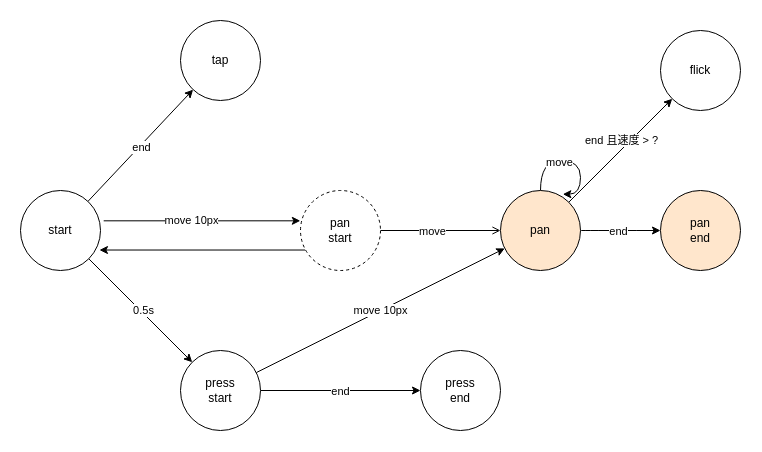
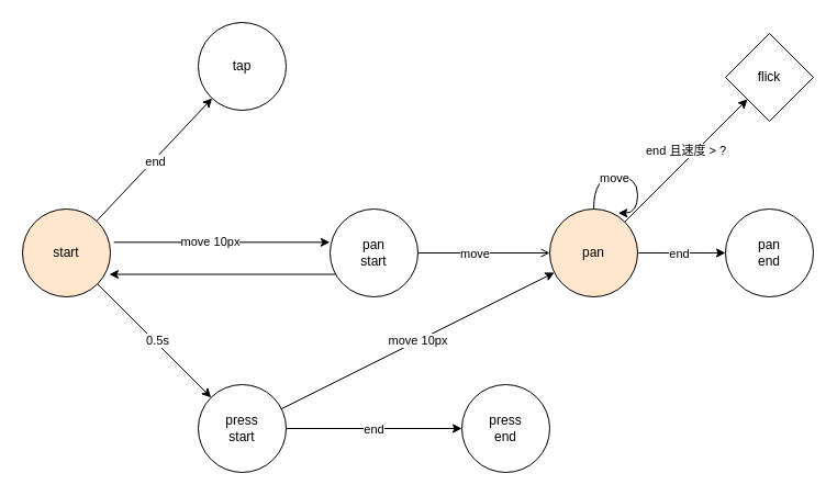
  <mxCell id="0" />
  <mxCell id="1" parent="0" />
  <mxCell id="2" value="" style="edgeStyle=orthogonalEdgeStyle;rounded=0;orthogonalLoop=1;jettySize=auto;html=1;exitX=1.04;exitY=0.379;exitDx=0;exitDy=0;exitPerimeter=0;entryX=-0.002;entryY=0.379;entryDx=0;entryDy=0;entryPerimeter=0;" edge="1" parent="1" source="8" target="18"><mxGeometry relative="1" as="geometry" /></mxCell>
  <mxCell id="3" value="move 10px" style="edgeLabel;html=1;align=center;verticalAlign=middle;resizable=0;points=[];" vertex="1" connectable="0" parent="2"><mxGeometry x="-0.119" y="1" relative="1" as="geometry"><mxPoint as="offset" /></mxGeometry></mxCell>
  <mxCell id="4" value="" style="rounded=0;orthogonalLoop=1;jettySize=auto;html=1;" edge="1" parent="1" source="8" target="14"><mxGeometry relative="1" as="geometry" /></mxCell>
  <mxCell id="5" value="end" style="edgeLabel;html=1;align=center;verticalAlign=middle;resizable=0;points=[];" vertex="1" connectable="0" parent="4"><mxGeometry x="-0.013" y="-2" relative="1" as="geometry"><mxPoint as="offset" /></mxGeometry></mxCell>
  <mxCell id="6" value="" style="edgeStyle=none;rounded=0;orthogonalLoop=1;jettySize=auto;html=1;" edge="1" parent="1" source="8" target="12"><mxGeometry relative="1" as="geometry" /></mxCell>
  <mxCell id="7" value="0.5s" style="edgeLabel;html=1;align=center;verticalAlign=middle;resizable=0;points=[];" vertex="1" connectable="0" parent="6"><mxGeometry x="0.018" y="2" relative="1" as="geometry"><mxPoint as="offset" /></mxGeometry></mxCell>
- <mxCell id="8" value="start" style="ellipse;whiteSpace=wrap;html=1;" vertex="1" parent="1"><mxGeometry x="20" y="190" width="80" height="80" as="geometry" /></mxCell>
+ <mxCell id="8" value="start" style="ellipse;whiteSpace=wrap;html=1;fillColor=#ffe6cc;" vertex="1" parent="1"><mxGeometry x="20" y="190" width="80" height="80" as="geometry" /></mxCell>
  <mxCell id="9" value="move 10px" style="edgeStyle=none;rounded=0;orthogonalLoop=1;jettySize=auto;html=1;" edge="1" parent="1" source="12" target="25"><mxGeometry relative="1" as="geometry"><mxPoint x="340" y="390" as="targetPoint" /></mxGeometry></mxCell>
  <mxCell id="10" value="" style="edgeStyle=none;rounded=0;orthogonalLoop=1;jettySize=auto;html=1;" edge="1" parent="1" source="12" target="13"><mxGeometry relative="1" as="geometry" /></mxCell>
  <mxCell id="11" value="end" style="edgeLabel;html=1;align=center;verticalAlign=middle;resizable=0;points=[];" vertex="1" connectable="0" parent="10"><mxGeometry x="-0.013" relative="1" as="geometry"><mxPoint as="offset" /></mxGeometry></mxCell>
  <mxCell id="12" value="press&lt;br&gt;start" style="ellipse;whiteSpace=wrap;html=1;" vertex="1" parent="1"><mxGeometry x="180" y="350" width="80" height="80" as="geometry" /></mxCell>
  <mxCell id="13" value="press&lt;br&gt;end" style="ellipse;whiteSpace=wrap;html=1;" vertex="1" parent="1"><mxGeometry x="420" y="350" width="80" height="80" as="geometry" /></mxCell>
  <mxCell id="14" value="tap" style="ellipse;whiteSpace=wrap;html=1;" vertex="1" parent="1"><mxGeometry x="180" y="20" width="80" height="80" as="geometry" /></mxCell>
  <mxCell id="15" value="" style="edgeStyle=orthogonalEdgeStyle;rounded=0;orthogonalLoop=1;jettySize=auto;html=1;exitX=0.06;exitY=0.744;exitDx=0;exitDy=0;exitPerimeter=0;entryX=0.987;entryY=0.744;entryDx=0;entryDy=0;entryPerimeter=0;" edge="1" parent="1" source="18" target="8"><mxGeometry relative="1" as="geometry"><mxPoint x="96" y="246" as="targetPoint" /></mxGeometry></mxCell>
  <mxCell id="16" value="" style="edgeStyle=none;rounded=0;orthogonalLoop=1;jettySize=auto;html=1;endArrow=open;" edge="1" parent="1" source="18" target="25"><mxGeometry relative="1" as="geometry" /></mxCell>
  <mxCell id="17" value="move" style="edgeLabel;html=1;align=center;verticalAlign=middle;resizable=0;points=[];" vertex="1" connectable="0" parent="16"><mxGeometry x="-0.156" y="-1" relative="1" as="geometry"><mxPoint y="-1" as="offset" /></mxGeometry></mxCell>
- <mxCell id="18" value="pan&lt;br&gt;start" style="ellipse;whiteSpace=wrap;html=1;dashed=1;" vertex="1" parent="1"><mxGeometry x="300" y="190" width="80" height="80" as="geometry" /></mxCell>
+ <mxCell id="18" value="pan&lt;br&gt;start" style="ellipse;whiteSpace=wrap;html=1;" vertex="1" parent="1"><mxGeometry x="300" y="190" width="80" height="80" as="geometry" /></mxCell>
  <mxCell id="19" style="edgeStyle=orthogonalEdgeStyle;rounded=0;orthogonalLoop=1;jettySize=auto;html=1;curved=1;entryX=0.779;entryY=0.046;entryDx=0;entryDy=0;entryPerimeter=0;" edge="1" parent="1" source="25" target="25"><mxGeometry relative="1" as="geometry"><mxPoint x="630" y="150" as="targetPoint" /><Array as="points"><mxPoint x="540" y="160" /><mxPoint x="580" y="160" /><mxPoint x="580" y="194" /></Array></mxGeometry></mxCell>
  <mxCell id="20" value="move" style="edgeLabel;html=1;align=center;verticalAlign=middle;resizable=0;points=[];" vertex="1" connectable="0" parent="19"><mxGeometry x="-0.206" y="-1" relative="1" as="geometry"><mxPoint as="offset" /></mxGeometry></mxCell>
  <mxCell id="21" value="" style="edgeStyle=orthogonalEdgeStyle;curved=1;rounded=0;orthogonalLoop=1;jettySize=auto;html=1;" edge="1" parent="1" source="25" target="26"><mxGeometry relative="1" as="geometry" /></mxCell>
  <mxCell id="22" value="end" style="edgeLabel;html=1;align=center;verticalAlign=middle;resizable=0;points=[];" vertex="1" connectable="0" parent="21"><mxGeometry x="-0.067" y="-2" relative="1" as="geometry"><mxPoint y="-2" as="offset" /></mxGeometry></mxCell>
  <mxCell id="23" style="rounded=0;orthogonalLoop=1;jettySize=auto;html=1;" edge="1" parent="1" source="25" target="27"><mxGeometry relative="1" as="geometry" /></mxCell>
  <mxCell id="24" value="end 且速度 &amp;gt; ?" style="edgeLabel;html=1;align=center;verticalAlign=middle;resizable=0;points=[];" vertex="1" connectable="0" parent="23"><mxGeometry x="-0.102" relative="1" as="geometry"><mxPoint x="5.08" y="-15.25" as="offset" /></mxGeometry></mxCell>
  <mxCell id="25" value="pan" style="ellipse;whiteSpace=wrap;html=1;fillColor=#ffe6cc;" vertex="1" parent="1"><mxGeometry x="500" y="190" width="80" height="80" as="geometry" /></mxCell>
- <mxCell id="26" value="pan&lt;br&gt;end" style="ellipse;whiteSpace=wrap;html=1;fillColor=#ffe6cc;" vertex="1" parent="1"><mxGeometry x="660" y="190" width="80" height="80" as="geometry" /></mxCell>
- <mxCell id="27" value="flick" style="ellipse;whiteSpace=wrap;html=1;" vertex="1" parent="1"><mxGeometry x="660" y="30" width="80" height="80" as="geometry" /></mxCell>
+ <mxCell id="26" value="pan&lt;br&gt;end" style="ellipse;whiteSpace=wrap;html=1;" vertex="1" parent="1"><mxGeometry x="660" y="190" width="80" height="80" as="geometry" /></mxCell>
+ <mxCell id="27" value="flick" style="rhombus;whiteSpace=wrap;html=1;" vertex="1" parent="1"><mxGeometry x="660" y="30" width="80" height="80" as="geometry" /></mxCell>
